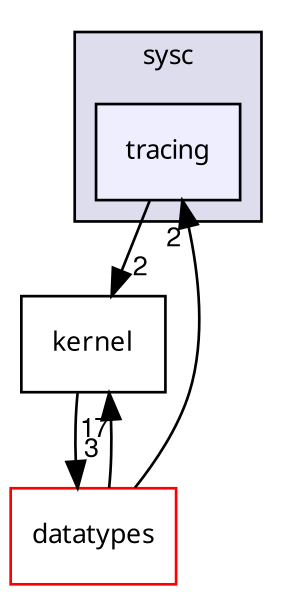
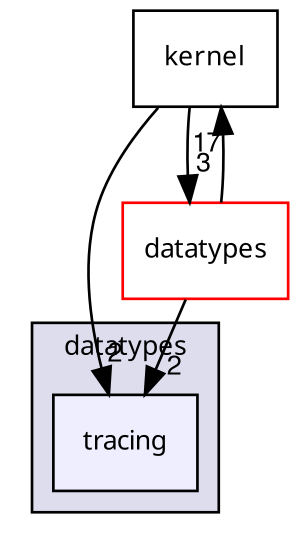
  digraph {
    compound=true
    fontname="Noto Sans"
    node [fontname="Noto Sans" fontsize=10 shape=box style=filled]
    edge [fontname="Noto Sans" headlabel=2 labeldistance=1.5 labelfontname=FreeSans labelfontsize=10]
    n1 [fillcolor="#eeeeff" label=tracing pencolor=black]
    n2 [label=kernel style=""]
    n3 [color=red fillcolor=white label=datatypes]
    subgraph cluster_1 {
      bgcolor="#ddddee"
      fontsize=10
-     label=sysc
+     label=datatypes
      pencolor=black
      n1
    }
-   n1 -> n2
+   n2 -> n1
    n2 -> n3 [headlabel=3]
    n3 -> n1
    n3 -> n2 [headlabel=17]
  }
